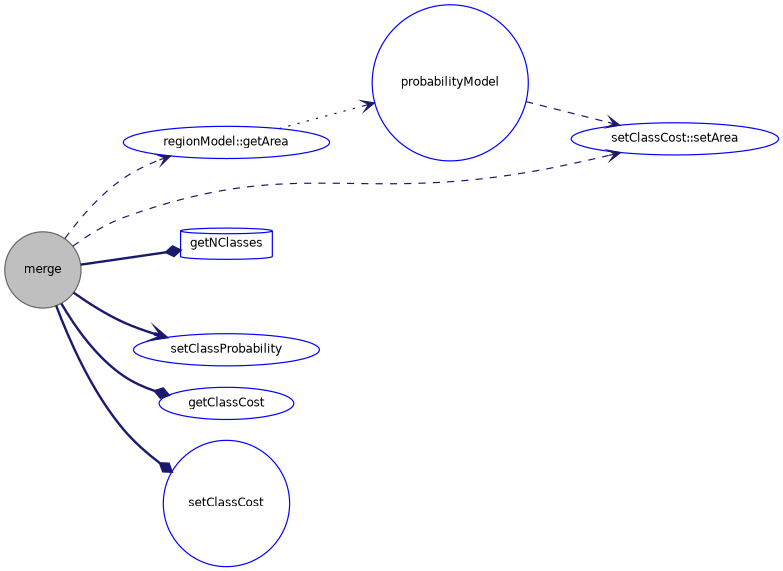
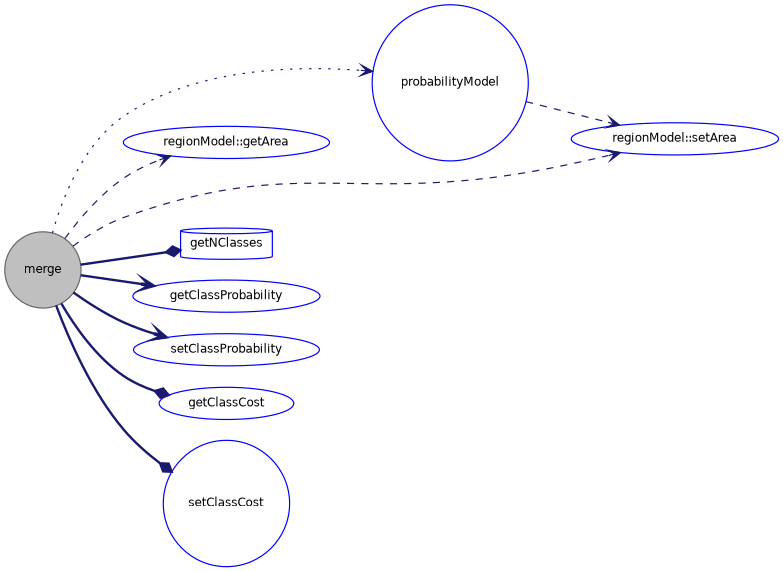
  digraph {
    rankdir=LR
    node [color=blue fillcolor=white fontname=Helvetica fontsize=10 shape=ellipse style=filled]
    edge [arrowhead=vee color=midnightblue fontname=Helvetica fontsize=10 labelfontname=Helvetica labelfontsize=10 style=bold]
    n1 [color=gray40 fillcolor=grey75 fontcolor=black height=0.2 label=merge shape=circle width=0.4]
    n2 [height=0.2 label=probabilityModel shape=circle width=0.4]
-   n3 [height=0.2 label="setClassCost::setArea" width=0.4]
+   n3 [height=0.2 label="regionModel::setArea" width=0.4]
    n4 [height=0.2 label="regionModel::getArea" width=0.4]
    n5 [height=0.2 label=getNClasses shape=cylinder width=0.4]
+   n6 [height=0.2 label=getClassProbability width=0.4]
    n7 [height=0.2 label=setClassProbability width=0.4]
    n8 [height=0.2 label=getClassCost width=0.4]
    n9 [height=0.2 label=setClassCost shape=circle width=0.4]
-   n4 -> n2 [style=dotted]
+   n1 -> n2 [style=dotted]
    n1 -> n3 [style=dashed]
    n1 -> n4 [style=dashed]
    n1 -> n5 [arrowhead=diamond]
+   n1 -> n6
    n1 -> n7
    n1 -> n8 [arrowhead=diamond]
    n1 -> n9 [arrowhead=diamond]
    n2 -> n3 [style=dashed]
  }
